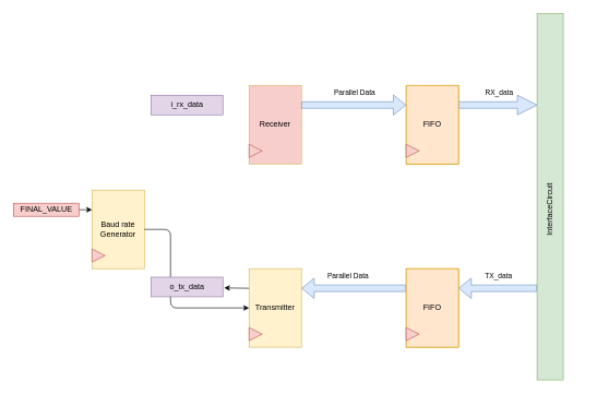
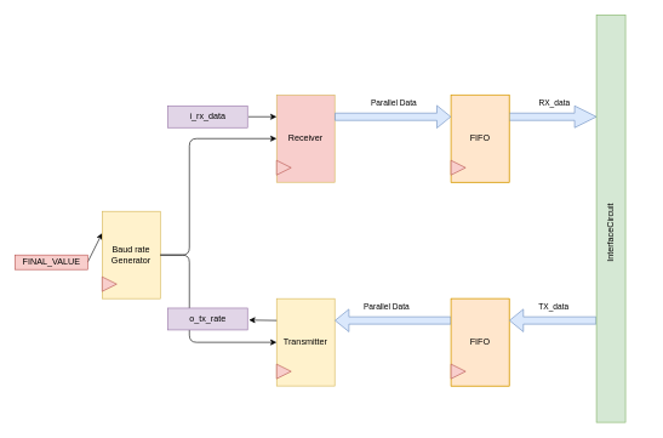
  <mxCell id="0" />
  <mxCell id="1" parent="0" />
  <mxCell id="2" style="edgeStyle=none;html=1;exitX=0;exitY=0;exitDx=100;exitDy=10;exitPerimeter=0;entryX=0;entryY=0.25;entryDx=0;entryDy=0;" edge="1" parent="1" source="3" target="5"><mxGeometry relative="1" as="geometry" /></mxCell>
- <mxCell id="3" value="FINAL_VALUE" style="externalPins=0;recursiveResize=0;shadow=0;dashed=0;align=center;html=1;strokeWidth=1;shape=mxgraph.rtl.abstract.entity;container=1;collapsible=0;kind=input;drawPins=0;left=0;right=1;bottom=0;top=0;fillColor=#f8cecc;strokeColor=#b85450;" vertex="1" parent="1"><mxGeometry y="310" width="100" height="20" as="geometry" x="20" /></mxCell>
+ <mxCell id="3" value="FINAL_VALUE" style="externalPins=0;recursiveResize=0;shadow=0;dashed=0;align=center;html=1;strokeWidth=1;shape=mxgraph.rtl.abstract.entity;container=1;collapsible=0;kind=input;drawPins=0;left=0;right=1;bottom=0;top=0;fillColor=#f8cecc;strokeColor=#b85450;" vertex="1" parent="1"><mxGeometry x="20" y="350" width="100" height="20" as="geometry" /></mxCell>
  <mxCell id="4" value="" style="group" vertex="1" connectable="0" parent="1"><mxGeometry x="140" y="290" width="80" height="120" as="geometry" /></mxCell>
  <mxCell id="5" value="Baud rate&lt;div&gt;Generator&lt;/div&gt;" style="rounded=0;whiteSpace=wrap;html=1;fillColor=#fff2cc;strokeColor=#d6b656;" vertex="1" parent="4"><mxGeometry width="80" height="120" as="geometry" /></mxCell>
  <mxCell id="6" value="" style="triangle;whiteSpace=wrap;html=1;fillColor=#f8cecc;strokeColor=#b85450;" vertex="1" parent="4"><mxGeometry y="90" width="20" height="20" as="geometry" /></mxCell>
  <mxCell id="7" value="" style="group" vertex="1" connectable="0" parent="1"><mxGeometry x="380" y="130" width="80" height="120" as="geometry" /></mxCell>
  <mxCell id="8" value="Receiver" style="rounded=0;whiteSpace=wrap;html=1;fillColor=#f8cecc;strokeColor=#d6b656;" vertex="1" parent="7"><mxGeometry width="80" height="120" as="geometry" /></mxCell>
  <mxCell id="9" value="" style="triangle;whiteSpace=wrap;html=1;fillColor=#f8cecc;strokeColor=#b85450;" vertex="1" parent="7"><mxGeometry y="90" width="20" height="20" as="geometry" /></mxCell>
  <mxCell id="10" value="" style="group" vertex="1" connectable="0" parent="1"><mxGeometry x="380" y="410" width="80" height="120" as="geometry" /></mxCell>
  <mxCell id="11" value="Transmitter" style="rounded=0;whiteSpace=wrap;html=1;fillColor=#fff2cc;strokeColor=#d6b656;" vertex="1" parent="10"><mxGeometry width="80" height="120" as="geometry" /></mxCell>
  <mxCell id="12" value="" style="triangle;whiteSpace=wrap;html=1;fillColor=#f8cecc;strokeColor=#b85450;" vertex="1" parent="10"><mxGeometry y="90" width="20" height="20" as="geometry" /></mxCell>
  <mxCell id="13" value="" style="group;fillColor=#ffe6cc;strokeColor=#d79b00;container=0;" vertex="1" connectable="0" parent="1"><mxGeometry x="620" y="130" width="80" height="120" as="geometry" /></mxCell>
  <mxCell id="14" style="edgeStyle=none;html=1;exitX=1;exitY=0.25;exitDx=0;exitDy=0;entryX=0;entryY=0.25;entryDx=0;entryDy=0;shape=arrow;fillColor=#dae8fc;strokeColor=#6c8ebf;" edge="1" parent="1" source="16" target="32"><mxGeometry relative="1" as="geometry"><Array as="points" /></mxGeometry></mxCell>
  <mxCell id="15" value="RX_data" style="edgeLabel;html=1;align=center;verticalAlign=middle;resizable=0;points=[];labelBackgroundColor=none;" vertex="1" connectable="0" parent="14"><mxGeometry x="-0.189" y="-3" relative="1" as="geometry"><mxPoint x="12" y="-23" as="offset" /></mxGeometry></mxCell>
  <mxCell id="16" value="FIFO" style="rounded=0;whiteSpace=wrap;html=1;fillColor=#ffe6cc;strokeColor=#d79b00;container=0;" vertex="1" parent="1"><mxGeometry x="620" y="130" width="80" height="120" as="geometry" /></mxCell>
  <mxCell id="17" value="" style="triangle;whiteSpace=wrap;html=1;fillColor=#f8cecc;strokeColor=#b85450;container=0;" vertex="1" parent="1"><mxGeometry x="620" y="220" width="20" height="20" as="geometry" /></mxCell>
  <mxCell id="18" value="" style="group;fillColor=#ffe6cc;strokeColor=#d79b00;container=0;" vertex="1" connectable="0" parent="1"><mxGeometry x="620" y="410" width="80" height="120" as="geometry" /></mxCell>
  <mxCell id="19" style="edgeStyle=none;html=1;exitX=0;exitY=0.25;exitDx=0;exitDy=0;entryX=1;entryY=0.25;entryDx=0;entryDy=0;shape=flexArrow;fillColor=#dae8fc;strokeColor=#6c8ebf;" edge="1" parent="1" source="21" target="11"><mxGeometry relative="1" as="geometry" /></mxCell>
  <mxCell id="20" value="Parallel Data" style="edgeLabel;html=1;align=center;verticalAlign=middle;resizable=0;points=[];labelBackgroundColor=none;" vertex="1" connectable="0" parent="19"><mxGeometry x="0.188" y="3" relative="1" as="geometry"><mxPoint x="5" y="-23" as="offset" /></mxGeometry></mxCell>
  <mxCell id="21" value="FIFO" style="rounded=0;whiteSpace=wrap;html=1;fillColor=#ffe6cc;strokeColor=#d79b00;container=0;" vertex="1" parent="1"><mxGeometry x="620" y="410" width="80" height="120" as="geometry" /></mxCell>
  <mxCell id="22" value="" style="triangle;whiteSpace=wrap;html=1;fillColor=#f8cecc;strokeColor=#b85450;container=0;" vertex="1" parent="1"><mxGeometry x="620" y="500" width="20" height="20" as="geometry" /></mxCell>
+ <mxCell id="23" style="edgeStyle=none;html=1;exitX=1;exitY=0.5;exitDx=0;exitDy=0;entryX=0;entryY=0.5;entryDx=0;entryDy=0;" edge="1" parent="1" source="5" target="8"><mxGeometry relative="1" as="geometry"><Array as="points"><mxPoint x="260" y="350" /><mxPoint x="260" y="190" /></Array></mxGeometry></mxCell>
  <mxCell id="24" style="edgeStyle=none;html=1;exitX=1;exitY=0.5;exitDx=0;exitDy=0;entryX=0;entryY=0.5;entryDx=0;entryDy=0;" edge="1" parent="1" source="5" target="11"><mxGeometry relative="1" as="geometry"><Array as="points"><mxPoint x="260" y="350" /><mxPoint x="260" y="470" /></Array></mxGeometry></mxCell>
  <mxCell id="25" style="edgeStyle=none;html=1;exitX=1;exitY=0.25;exitDx=0;exitDy=0;entryX=0;entryY=0.25;entryDx=0;entryDy=0;shape=flexArrow;fillColor=#dae8fc;strokeColor=#6c8ebf;" edge="1" parent="1" source="8" target="16"><mxGeometry relative="1" as="geometry" /></mxCell>
  <mxCell id="26" value="&lt;span style=&quot;color: rgb(0, 0, 0);&quot;&gt;Parallel Data&lt;/span&gt;" style="edgeLabel;html=1;align=center;verticalAlign=middle;resizable=0;points=[];labelBackgroundColor=none;" vertex="1" connectable="0" parent="25"><mxGeometry x="-0.15" y="-4" relative="1" as="geometry"><mxPoint x="12" y="-24" as="offset" /></mxGeometry></mxCell>
- <mxCell id="27" value="o_tx_data" style="externalPins=0;recursiveResize=0;shadow=0;dashed=0;align=center;html=1;strokeWidth=1;shape=mxgraph.rtl.abstract.entity;container=1;collapsible=0;kind=input;drawPins=0;left=0;right=1;bottom=0;top=0;fillColor=#e1d5e7;strokeColor=#9673a6;" vertex="1" parent="1"><mxGeometry x="230" y="423" width="110" height="30" as="geometry" /></mxCell>
+ <mxCell id="27" value="o_tx_rate" style="externalPins=0;recursiveResize=0;shadow=0;dashed=0;align=center;html=1;strokeWidth=1;shape=mxgraph.rtl.abstract.entity;container=1;collapsible=0;kind=input;drawPins=0;left=0;right=1;bottom=0;top=0;fillColor=#e1d5e7;strokeColor=#9673a6;" vertex="1" parent="1"><mxGeometry x="230" y="423" width="110" height="30" as="geometry" /></mxCell>
  <mxCell id="28" style="edgeStyle=none;html=1;exitX=0;exitY=0.25;exitDx=0;exitDy=0;entryX=1.018;entryY=0.547;entryDx=0;entryDy=0;entryPerimeter=0;" edge="1" parent="1" source="11" target="27"><mxGeometry relative="1" as="geometry" /></mxCell>
+ <mxCell id="29" style="edgeStyle=none;html=1;exitX=1.011;exitY=0.5;exitDx=0;exitDy=0;exitPerimeter=0;entryX=0;entryY=0.25;entryDx=0;entryDy=0;" edge="1" parent="1" source="34" target="8"><mxGeometry relative="1" as="geometry"><mxPoint x="340" y="160" as="sourcePoint" /></mxGeometry></mxCell>
  <mxCell id="30" style="edgeStyle=none;html=1;exitX=0;exitY=0.75;exitDx=0;exitDy=0;entryX=1;entryY=0.25;entryDx=0;entryDy=0;shape=flexArrow;fillColor=#dae8fc;strokeColor=#6c8ebf;" edge="1" parent="1" source="32" target="21"><mxGeometry relative="1" as="geometry" /></mxCell>
  <mxCell id="31" value="TX_data" style="edgeLabel;html=1;align=center;verticalAlign=middle;resizable=0;points=[];labelBackgroundColor=none;" vertex="1" connectable="0" parent="30"><mxGeometry x="-0.006" relative="1" as="geometry"><mxPoint y="-20" as="offset" /></mxGeometry></mxCell>
  <mxCell id="32" value="" style="rounded=0;whiteSpace=wrap;html=1;fillColor=#d5e8d4;strokeColor=#82b366;" vertex="1" parent="1"><mxGeometry x="820" y="20" width="40" height="560" as="geometry" /></mxCell>
  <mxCell id="33" value="&lt;span style=&quot;color: rgb(0, 0, 0); text-wrap-mode: wrap;&quot;&gt;InterfaceCircuit&lt;/span&gt;" style="text;html=1;align=center;verticalAlign=middle;resizable=0;points=[];autosize=1;strokeColor=none;fillColor=none;rotation=-90;" vertex="1" parent="1"><mxGeometry x="790" y="305" width="100" height="30" as="geometry" /></mxCell>
  <mxCell id="34" value="i_rx_data" style="externalPins=0;recursiveResize=0;shadow=0;dashed=0;align=center;html=1;strokeWidth=1;shape=mxgraph.rtl.abstract.entity;container=1;collapsible=0;kind=input;drawPins=0;left=0;right=1;bottom=0;top=0;fillColor=#e1d5e7;strokeColor=#9673a6;" vertex="1" parent="1"><mxGeometry x="230" y="145" width="110" height="30" as="geometry" /></mxCell>
